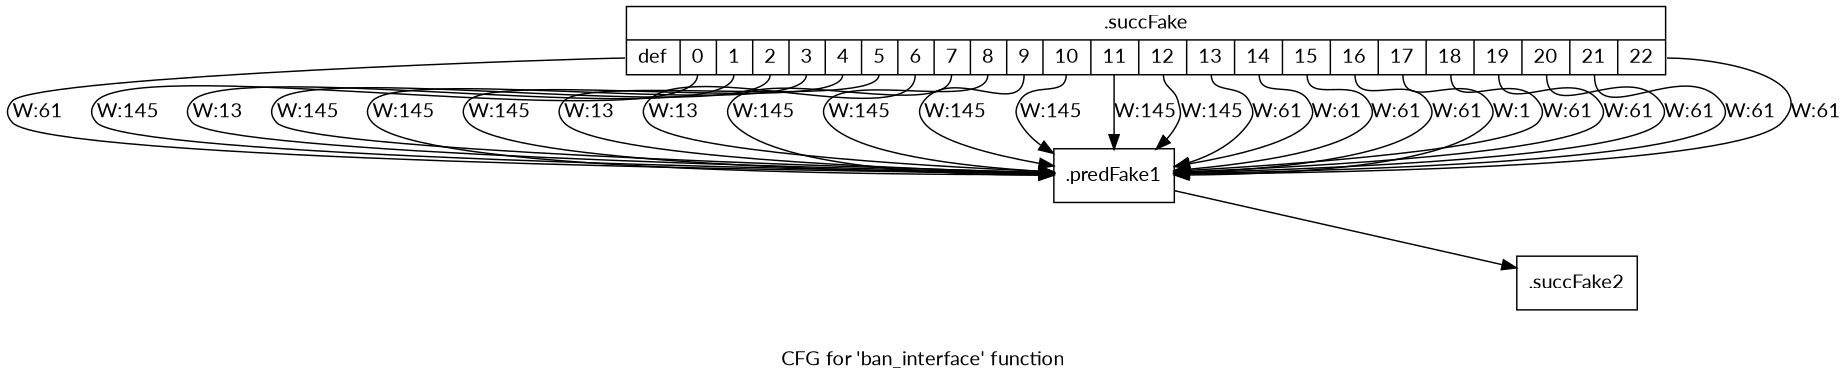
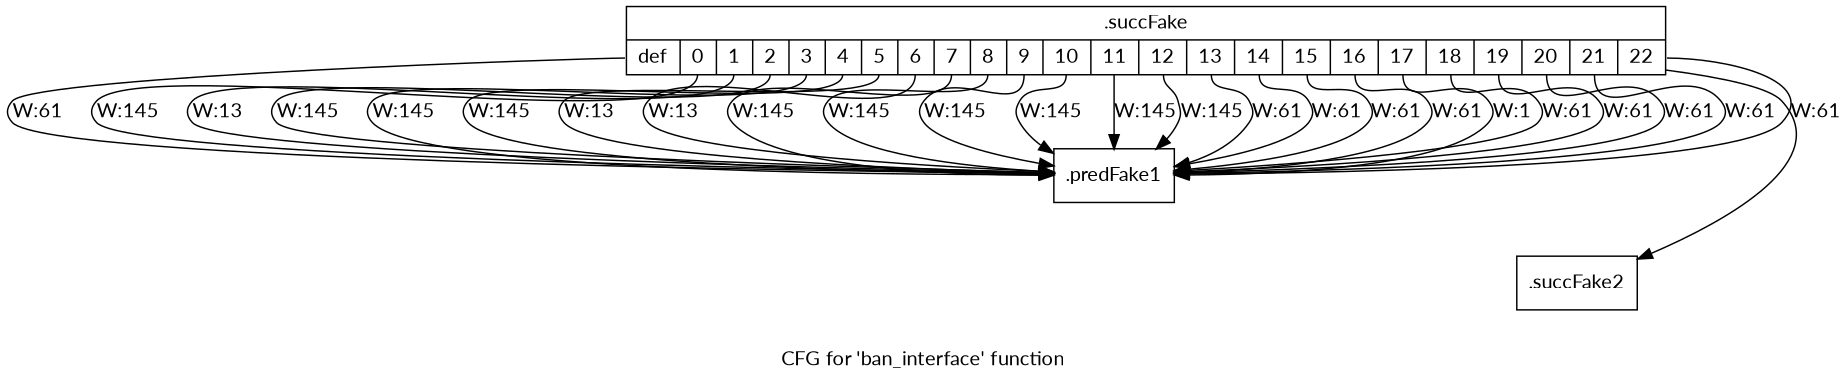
  digraph {
    fontname=Lato
    label="CFG for 'ban_interface' function"
    node [filename="../../../../src/ban_interface.cpp" fontname=Lato linenumber=111 shape=record]
    edge [execusionnum=60 filename="../../../../src/ban_interface.cpp" fontname=Lato]
    n1 [label="{.succFake|{<s0>def|<s1>0|<s2>1|<s3>2|<s4>3|<s5>4|<s6>5|<s7>6|<s8>7|<s9>8|<s10>9|<s11>10|<s12>11|<s13>12|<s14>13|<s15>14|<s16>15|<s17>16|<s18>17|<s19>18|<s20>19|<s21>20|<s22>21|<s23>22}}" linenumber=8]
    n2 [label="{.predFake1}"]
    n3 [label="{.succFake2}"]
    n1 -> n2 [callList="28:107" label="W:61" tailport=s0]
    n1 -> n2 [callList="2:10" execusionnum=144 label="W:145" tailport=s1]
    n1 -> n2 [callList="6:14" execusionnum=12 label="W:13" tailport=s2]
    n1 -> n2 [callList="7:18" execusionnum=144 label="W:145" tailport=s3]
    n1 -> n2 [callList="8:22" execusionnum=144 label="W:145" tailport=s4]
    n1 -> n2 [callList="10:26" execusionnum=144 label="W:145" tailport=s5]
    n1 -> n2 [callList="11:30" execusionnum=12 label="W:13" tailport=s6]
    n1 -> n2 [callList="12:34" execusionnum=12 label="W:13" tailport=s7]
    n1 -> n2 [callList="13:38" execusionnum=144 label="W:145" tailport=s8]
    n1 -> n2 [callList="14:42" execusionnum=144 label="W:145" tailport=s9]
    n1 -> n2 [callList="15:46" execusionnum=144 label="W:145" tailport=s10]
    n1 -> n2 [callList="16:50" execusionnum=144 label="W:145" tailport=s11]
    n1 -> n2 [callList="17:54" execusionnum=144 label="W:145" tailport=s12]
    n1 -> n2 [callList="18:58" execusionnum=144 label="W:145" tailport=s13]
    n1 -> n2 [callList="19:62" label="W:61" tailport=s14]
    n1 -> n2 [callList="20:66" label="W:61" tailport=s15]
    n1 -> n2 [callList="21:70" label="W:61" tailport=s16]
    n1 -> n2 [callList="22:74" label="W:61" tailport=s17]
    n1 -> n2 [callList="23:78" execusionnum=0 label="W:1" tailport=s18]
    n1 -> n2 [callList="3:82" label="W:61" tailport=s19]
    n1 -> n2 [callList="24:86" label="W:61" tailport=s20]
    n1 -> n2 [callList="25:90" label="W:61" tailport=s21]
    n1 -> n2 [callList="26:94" label="W:61" tailport=s22]
    n1 -> n2 [callList="27:98" label="W:61" tailport=s23]
-   n2 -> n3 [execusionnum=2076]
+   n1 -> n3 [execusionnum=2076]
  }
